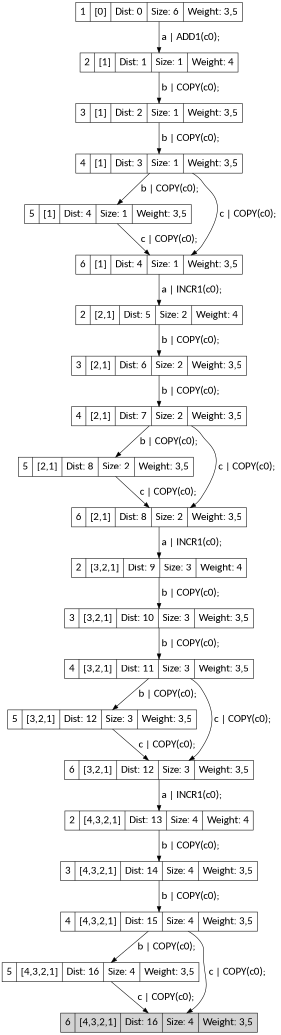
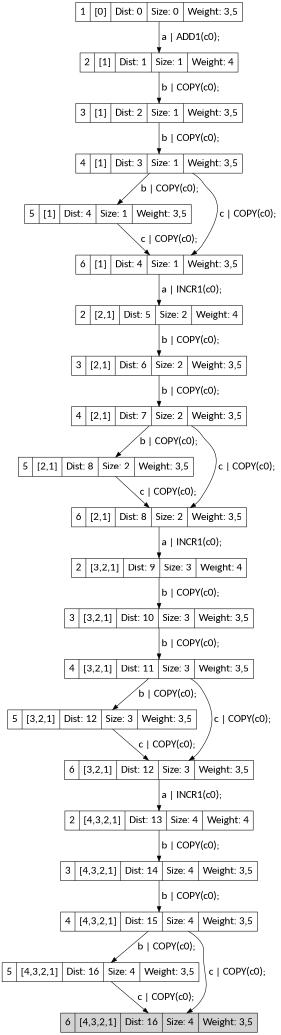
  digraph {
    node [fontname=Calibri fontsize=20 shape=record]
    edge [fontname=Calibri fontsize=20]
-   n1 [label="1 | [0] | Dist: 0 | Size: 6 | Weight: 3,5"]
+   n1 [label="1 | [0] | Dist: 0 | Size: 0 | Weight: 3,5"]
    n2 [label="2 | [1] | Dist: 1 | Size: 1 | Weight: 4"]
    n3 [label="3 | [1] | Dist: 2 | Size: 1 | Weight: 3,5"]
    n4 [label="4 | [1] | Dist: 3 | Size: 1 | Weight: 3,5"]
    n5 [label="5 | [1] | Dist: 4 | Size: 1 | Weight: 3,5"]
    n6 [label="6 | [1] | Dist: 4 | Size: 1 | Weight: 3,5"]
    n7 [label="2 | [2,1] | Dist: 5 | Size: 2 | Weight: 4"]
    n8 [label="3 | [2,1] | Dist: 6 | Size: 2 | Weight: 3,5"]
    n9 [label="4 | [2,1] | Dist: 7 | Size: 2 | Weight: 3,5"]
    n10 [label="5 | [2,1] | Dist: 8 | Size: 2 | Weight: 3,5"]
    n11 [label="6 | [2,1] | Dist: 8 | Size: 2 | Weight: 3,5"]
    n12 [label="2 | [3,2,1] | Dist: 9 | Size: 3 | Weight: 4"]
    n13 [label="3 | [3,2,1] | Dist: 10 | Size: 3 | Weight: 3,5"]
    n14 [label="4 | [3,2,1] | Dist: 11 | Size: 3 | Weight: 3,5"]
    n15 [label="5 | [3,2,1] | Dist: 12 | Size: 3 | Weight: 3,5"]
    n16 [label="6 | [3,2,1] | Dist: 12 | Size: 3 | Weight: 3,5"]
    n17 [label="2 | [4,3,2,1] | Dist: 13 | Size: 4 | Weight: 4"]
    n18 [label="3 | [4,3,2,1] | Dist: 14 | Size: 4 | Weight: 3,5"]
    n19 [label="4 | [4,3,2,1] | Dist: 15 | Size: 4 | Weight: 3,5"]
    n20 [label="5 | [4,3,2,1] | Dist: 16 | Size: 4 | Weight: 3,5"]
    n21 [fillcolor=lightgrey label="6 | [4,3,2,1] | Dist: 16 | Size: 4 | Weight: 3,5" style=filled]
    n1 -> n2 [label=" a | ADD1(c0); "]
    n2 -> n3 [label=" b | COPY(c0); "]
    n3 -> n4 [label=" b | COPY(c0); "]
    n4 -> n5 [label=" b | COPY(c0); "]
    n4 -> n6 [label=" c | COPY(c0); "]
    n5 -> n6 [label=" c | COPY(c0); "]
    n6 -> n7 [label=" a | INCR1(c0); "]
    n7 -> n8 [label=" b | COPY(c0); "]
    n8 -> n9 [label=" b | COPY(c0); "]
    n9 -> n10 [label=" b | COPY(c0); "]
    n9 -> n11 [label=" c | COPY(c0); "]
    n10 -> n11 [label=" c | COPY(c0); "]
    n11 -> n12 [label=" a | INCR1(c0); "]
    n12 -> n13 [label=" b | COPY(c0); "]
    n13 -> n14 [label=" b | COPY(c0); "]
    n14 -> n15 [label=" b | COPY(c0); "]
    n14 -> n16 [label=" c | COPY(c0); "]
    n15 -> n16 [label=" c | COPY(c0); "]
    n16 -> n17 [label=" a | INCR1(c0); "]
    n17 -> n18 [label=" b | COPY(c0); "]
    n18 -> n19 [label=" b | COPY(c0); "]
    n19 -> n20 [label=" b | COPY(c0); "]
    n19 -> n21 [label=" c | COPY(c0); "]
    n20 -> n21 [label=" c | COPY(c0); "]
  }
